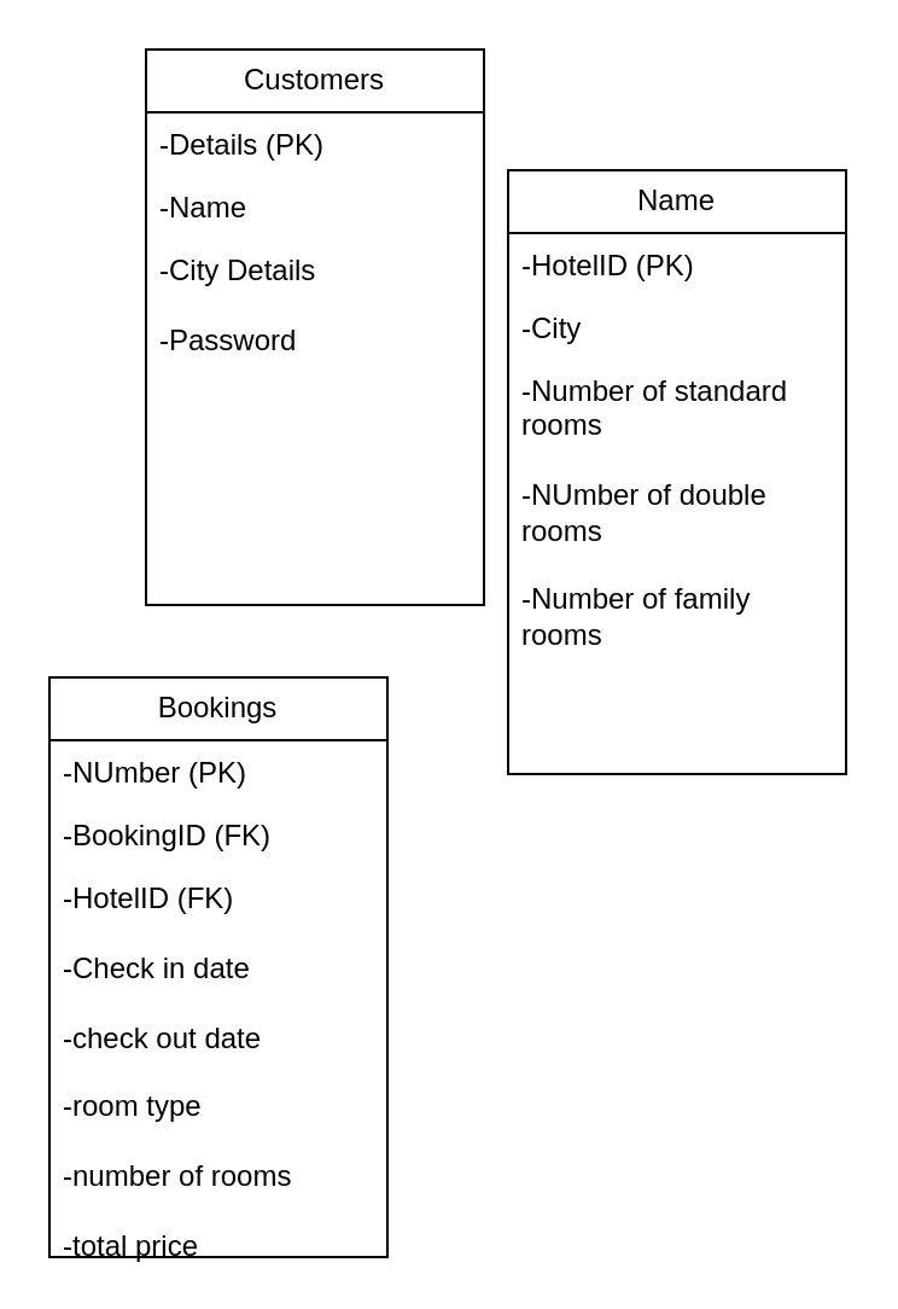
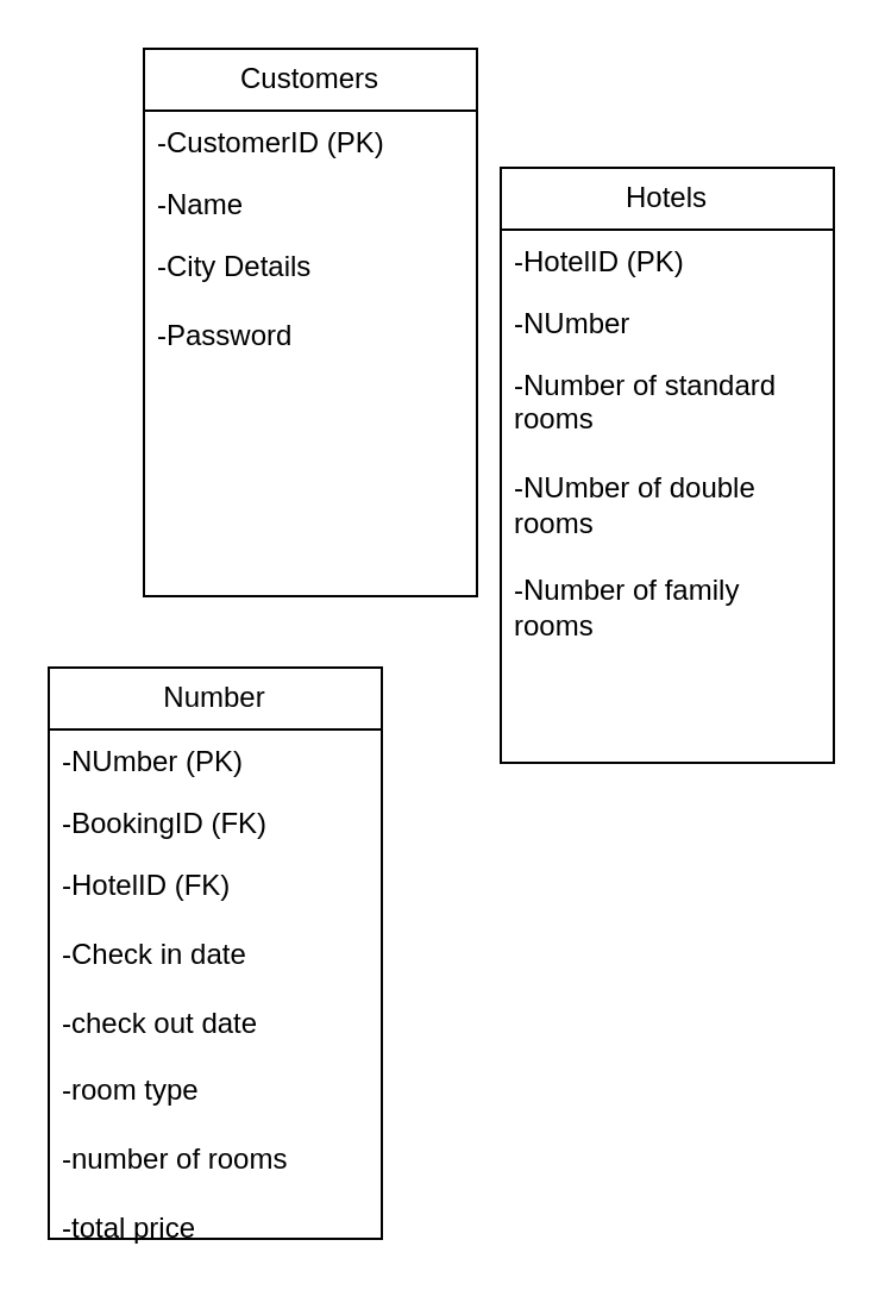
  <mxCell id="0" />
  <mxCell id="1" parent="0" />
  <mxCell id="2" value="Customers" style="swimlane;fontStyle=0;childLayout=stackLayout;horizontal=1;startSize=26;fillColor=none;horizontalStack=0;resizeParent=1;resizeParentMax=0;resizeLast=0;collapsible=1;marginBottom=0;whiteSpace=wrap;html=1;" vertex="1" parent="1"><mxGeometry x="60" y="20" width="140" height="230" as="geometry" /></mxCell>
- <mxCell id="3" value="-Details (PK)&lt;div&gt;&lt;br&gt;&lt;/div&gt;" style="text;strokeColor=none;fillColor=none;align=left;verticalAlign=top;spacingLeft=4;spacingRight=4;overflow=hidden;rotatable=0;points=[[0,0.5],[1,0.5]];portConstraint=eastwest;whiteSpace=wrap;html=1;" vertex="1" parent="2"><mxGeometry y="26" width="140" height="26" as="geometry" /></mxCell>
+ <mxCell id="3" value="-CustomerID (PK)&lt;div&gt;&lt;br&gt;&lt;/div&gt;" style="text;strokeColor=none;fillColor=none;align=left;verticalAlign=top;spacingLeft=4;spacingRight=4;overflow=hidden;rotatable=0;points=[[0,0.5],[1,0.5]];portConstraint=eastwest;whiteSpace=wrap;html=1;" vertex="1" parent="2"><mxGeometry y="26" width="140" height="26" as="geometry" /></mxCell>
  <mxCell id="4" value="-Name&lt;div&gt;&lt;br&gt;&lt;/div&gt;&lt;div&gt;&lt;br&gt;&lt;/div&gt;" style="text;strokeColor=none;fillColor=none;align=left;verticalAlign=top;spacingLeft=4;spacingRight=4;overflow=hidden;rotatable=0;points=[[0,0.5],[1,0.5]];portConstraint=eastwest;whiteSpace=wrap;html=1;" vertex="1" parent="2"><mxGeometry y="52" width="140" height="26" as="geometry" /></mxCell>
  <mxCell id="5" value="-City Details&lt;div&gt;&lt;br&gt;&lt;/div&gt;&lt;div&gt;-Password&lt;br&gt;&lt;div&gt;&lt;br&gt;&lt;/div&gt;&lt;div&gt;&lt;br&gt;&lt;/div&gt;&lt;/div&gt;" style="text;strokeColor=none;fillColor=none;align=left;verticalAlign=top;spacingLeft=4;spacingRight=4;overflow=hidden;rotatable=0;points=[[0,0.5],[1,0.5]];portConstraint=eastwest;whiteSpace=wrap;html=1;" vertex="1" parent="2"><mxGeometry y="78" width="140" height="152" as="geometry" /></mxCell>
- <mxCell id="6" value="Name" style="swimlane;fontStyle=0;childLayout=stackLayout;horizontal=1;startSize=26;fillColor=none;horizontalStack=0;resizeParent=1;resizeParentMax=0;resizeLast=0;collapsible=1;marginBottom=0;whiteSpace=wrap;html=1;" vertex="1" parent="1"><mxGeometry x="210" y="70" width="140" height="250" as="geometry" /></mxCell>
+ <mxCell id="6" value="Hotels" style="swimlane;fontStyle=0;childLayout=stackLayout;horizontal=1;startSize=26;fillColor=none;horizontalStack=0;resizeParent=1;resizeParentMax=0;resizeLast=0;collapsible=1;marginBottom=0;whiteSpace=wrap;html=1;" vertex="1" parent="1"><mxGeometry x="210" y="70" width="140" height="250" as="geometry" /></mxCell>
  <mxCell id="7" value="-HotelID (PK)&lt;div&gt;&lt;br&gt;&lt;/div&gt;" style="text;strokeColor=none;fillColor=none;align=left;verticalAlign=top;spacingLeft=4;spacingRight=4;overflow=hidden;rotatable=0;points=[[0,0.5],[1,0.5]];portConstraint=eastwest;whiteSpace=wrap;html=1;" vertex="1" parent="6"><mxGeometry y="26" width="140" height="26" as="geometry" /></mxCell>
- <mxCell id="8" value="-City" style="text;strokeColor=none;fillColor=none;align=left;verticalAlign=top;spacingLeft=4;spacingRight=4;overflow=hidden;rotatable=0;points=[[0,0.5],[1,0.5]];portConstraint=eastwest;whiteSpace=wrap;html=1;" vertex="1" parent="6"><mxGeometry y="52" width="140" height="26" as="geometry" /></mxCell>
+ <mxCell id="8" value="-NUmber" style="text;strokeColor=none;fillColor=none;align=left;verticalAlign=top;spacingLeft=4;spacingRight=4;overflow=hidden;rotatable=0;points=[[0,0.5],[1,0.5]];portConstraint=eastwest;whiteSpace=wrap;html=1;" vertex="1" parent="6"><mxGeometry y="52" width="140" height="26" as="geometry" /></mxCell>
  <mxCell id="9" value="-Number of standard rooms&lt;div&gt;&lt;br&gt;&lt;/div&gt;&lt;div&gt;-NUmber of double rooms&lt;/div&gt;&lt;div&gt;&lt;br&gt;&lt;/div&gt;&lt;div&gt;-Number of family rooms&lt;br&gt;&lt;div&gt;&lt;br&gt;&lt;/div&gt;&lt;/div&gt;" style="text;strokeColor=none;fillColor=none;align=left;verticalAlign=top;spacingLeft=4;spacingRight=4;overflow=hidden;rotatable=0;points=[[0,0.5],[1,0.5]];portConstraint=eastwest;whiteSpace=wrap;html=1;" vertex="1" parent="6"><mxGeometry y="78" width="140" height="172" as="geometry" /></mxCell>
- <mxCell id="10" value="Bookings" style="swimlane;fontStyle=0;childLayout=stackLayout;horizontal=1;startSize=26;fillColor=none;horizontalStack=0;resizeParent=1;resizeParentMax=0;resizeLast=0;collapsible=1;marginBottom=0;whiteSpace=wrap;html=1;" vertex="1" parent="1"><mxGeometry x="20" y="280" width="140" height="240" as="geometry" /></mxCell>
+ <mxCell id="10" value="Number" style="swimlane;fontStyle=0;childLayout=stackLayout;horizontal=1;startSize=26;fillColor=none;horizontalStack=0;resizeParent=1;resizeParentMax=0;resizeLast=0;collapsible=1;marginBottom=0;whiteSpace=wrap;html=1;" vertex="1" parent="1"><mxGeometry x="20" y="280" width="140" height="240" as="geometry" /></mxCell>
  <mxCell id="11" value="-NUmber (PK)" style="text;strokeColor=none;fillColor=none;align=left;verticalAlign=top;spacingLeft=4;spacingRight=4;overflow=hidden;rotatable=0;points=[[0,0.5],[1,0.5]];portConstraint=eastwest;whiteSpace=wrap;html=1;" vertex="1" parent="10"><mxGeometry y="26" width="140" height="26" as="geometry" /></mxCell>
  <mxCell id="12" value="-BookingID (FK)" style="text;strokeColor=none;fillColor=none;align=left;verticalAlign=top;spacingLeft=4;spacingRight=4;overflow=hidden;rotatable=0;points=[[0,0.5],[1,0.5]];portConstraint=eastwest;whiteSpace=wrap;html=1;" vertex="1" parent="10"><mxGeometry y="52" width="140" height="26" as="geometry" /></mxCell>
  <mxCell id="13" value="-HotelID (FK)&lt;div&gt;&lt;br&gt;&lt;/div&gt;&lt;div&gt;-Check in date&lt;/div&gt;&lt;div&gt;&lt;br&gt;&lt;/div&gt;&lt;div&gt;-check out date&lt;/div&gt;&lt;div&gt;&lt;br&gt;&lt;/div&gt;&lt;div&gt;-room type&lt;/div&gt;&lt;div&gt;&lt;br&gt;&lt;/div&gt;&lt;div&gt;-number of rooms&lt;/div&gt;&lt;div&gt;&lt;br&gt;&lt;/div&gt;&lt;div&gt;-total price&lt;/div&gt;&lt;div&gt;&lt;br&gt;&lt;/div&gt;&lt;div&gt;-discount&lt;/div&gt;" style="text;strokeColor=none;fillColor=none;align=left;verticalAlign=top;spacingLeft=4;spacingRight=4;overflow=hidden;rotatable=0;points=[[0,0.5],[1,0.5]];portConstraint=eastwest;whiteSpace=wrap;html=1;" vertex="1" parent="10"><mxGeometry y="78" width="140" height="162" as="geometry" /></mxCell>
